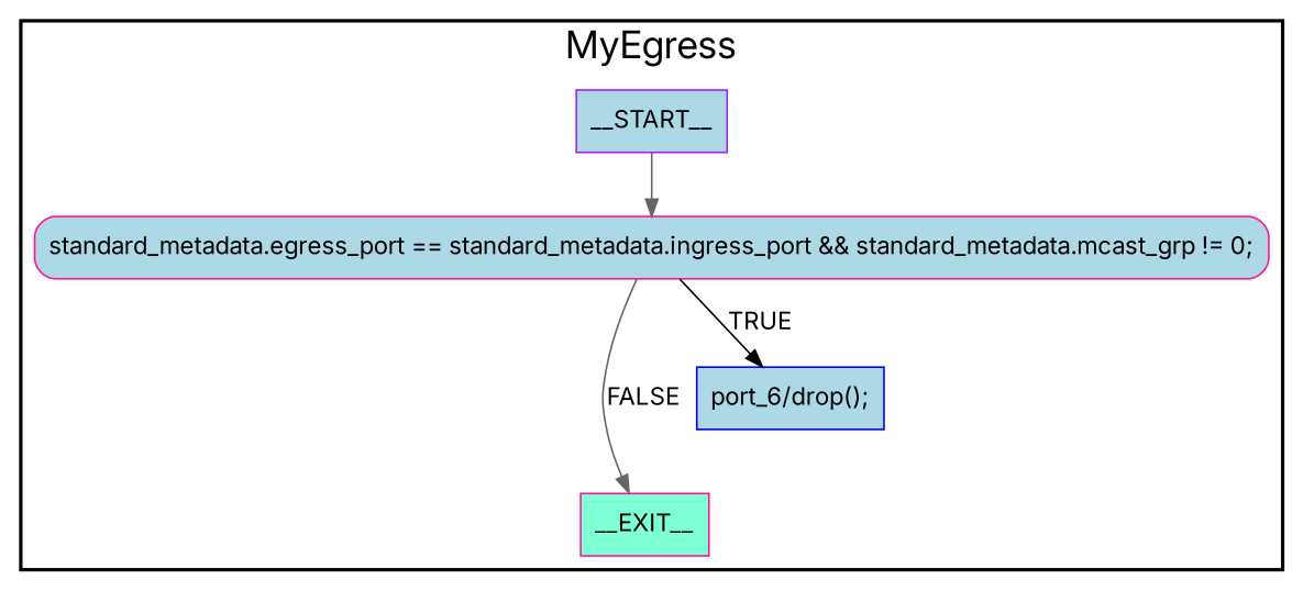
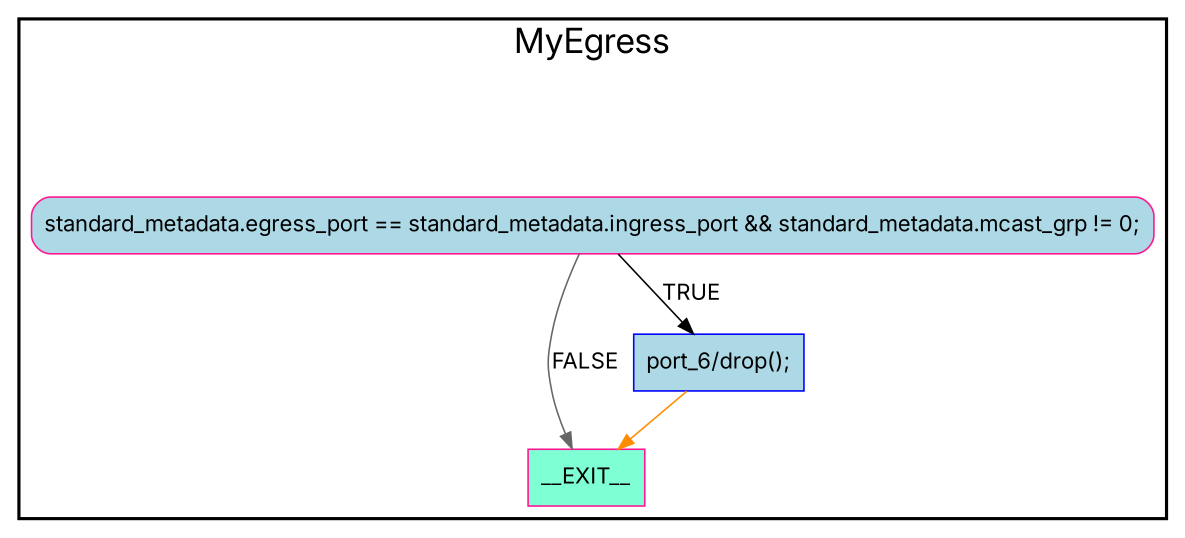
  digraph {
    fontname=Inter
    node [color=deeppink fillcolor=lightblue fontname=Inter shape=rectangle style="solid,filled"]
    edge [color=gray40 fontname=Inter]
-   n1 [color=purple label=__START__]
    n2 [label="standard_metadata.egress_port == standard_metadata.ingress_port && standard_metadata.mcast_grp != 0;" style="rounded,filled"]
    n3 [fillcolor=aquamarine label=__EXIT__]
    n4 [color=blue label="port_6/drop();"]
    subgraph cluster_1 {
      fontsize="22pt"
      label=MyEgress
      style=bold
-     n1
      n2
      n3
      n4
    }
-   n1 -> n2
    n2 -> n3 [label=FALSE]
    n2 -> n4 [color=black label=TRUE]
+   n4 -> n3 [color=darkorange]
  }
